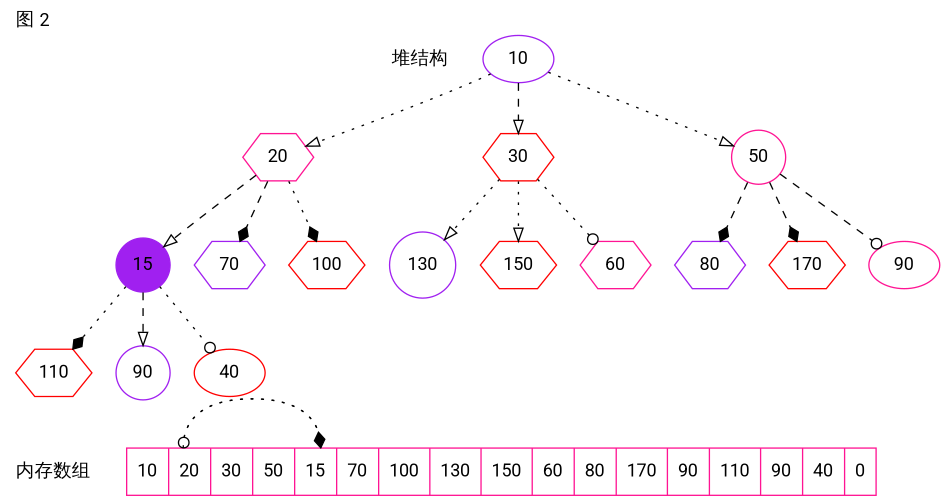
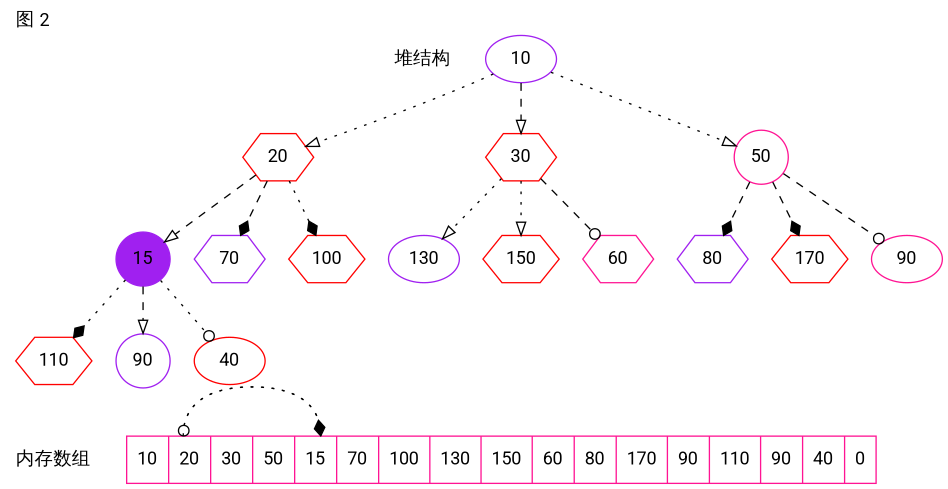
  digraph {
    fontname=Roboto
    label="图 2"
    labeljust=l
    labelloc=t
    node [color=purple fontname=Roboto shape=hexagon]
    edge [arrowhead=onormal fontname=Roboto style=dotted]
    n1 [label="内存数组" shape=plaintext]
    n2 [color=deeppink label="10 | <f2> 20 | 30 | 50 | <f1> 15 | 70 | 100 | 130 | 150 | 60 | 80 | 170 | 90 | 110 | 90 | 40 | 0" shape=record]
    n3 [color=red label="堆结构" shape=plaintext]
    n4 [label=10 shape=ellipse]
-   n5 [color=deeppink label=20]
+   n5 [color=red label=20]
    n6 [color=red label=30]
    n7 [color=deeppink label=50 shape=circle]
    n8 [label=15 shape=circle style=filled]
    n9 [label=70]
    n10 [color=red label=100]
-   n11 [label=130 shape=circle]
+   n11 [label=130 shape=ellipse]
    n12 [color=red label=150]
    n13 [color=deeppink label=60]
    n14 [label=80]
    n15 [color=red label=170]
    n16 [color=deeppink label=90 shape=ellipse]
    n17 [color=red label=110]
    n18 [label=90 shape=circle]
    n19 [color=red label=40 shape=ellipse]
    subgraph sub_1 {
      rank=sink
      n1
      n2
    }
    n2 -> n2 [arrowhead=odot headport=f2 tailport=f1]
    n2 -> n2 [arrowhead=diamond headport=f1 tailport=f2]
    n4 -> n5
    n4 -> n6 [style=dashed]
    n4 -> n7
    n5 -> n8 [style=dashed]
    n5 -> n9 [arrowhead=diamond style=dashed]
    n5 -> n10 [arrowhead=diamond]
    n6 -> n11
    n6 -> n12
-   n6 -> n13 [arrowhead=odot]
+   n6 -> n13 [arrowhead=odot style=dashed]
    n7 -> n14 [arrowhead=diamond style=dashed]
    n7 -> n15 [arrowhead=diamond style=dashed]
    n7 -> n16 [arrowhead=odot style=dashed]
    n8 -> n17 [arrowhead=diamond]
    n8 -> n18 [style=dashed]
    n8 -> n19 [arrowhead=odot]
  }
